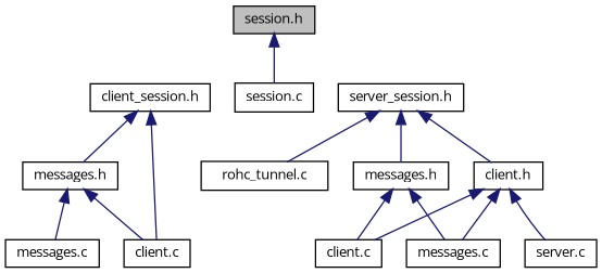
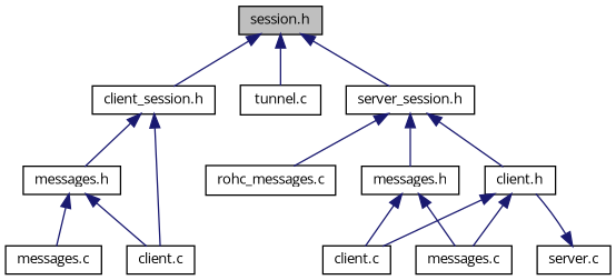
  digraph {
    fontname="Open Sans"
    node [color=black fillcolor=white fontname="Open Sans" fontsize=10 shape=record style=filled]
    edge [color=midnightblue dir=back fontname="Open Sans" fontsize=10 labelfontname=FreeSans labelfontsize=10 style=solid]
    n1 [fillcolor=grey75 fontcolor=black height=0.2 label="session.h" width=0.4]
    n2 [height=0.2 label="client_session.h" width=0.4]
-   n3 [height=0.2 label="session.c" width=0.4]
+   n3 [height=0.2 label="tunnel.c" width=0.4]
    n4 [height=0.2 label="server_session.h" width=0.4]
    n5 [height=0.2 label="client.c" width=0.4]
    n6 [height=0.2 label="messages.h" width=0.4]
-   n7 [height=0.2 label="rohc_tunnel.c" width=0.4]
+   n7 [height=0.2 label="rohc_messages.c" width=0.4]
    n8 [height=0.2 label="client.h" width=0.4]
    n9 [height=0.2 label="messages.h" width=0.4]
    n10 [height=0.2 label="messages.c" width=0.4]
    n11 [height=0.2 label="client.c" width=0.4]
    n12 [height=0.2 label="messages.c" width=0.4]
    n13 [height=0.2 label="server.c" width=0.4]
+   n1 -> n2
    n1 -> n3
+   n1 -> n4
    n2 -> n5
    n2 -> n6
    n4 -> n7
    n4 -> n8
    n4 -> n9
    n6 -> n5
    n6 -> n10
    n8 -> n11
    n8 -> n12
-   n8 -> n13
+   n13 -> n8
    n9 -> n11
    n9 -> n12
  }
